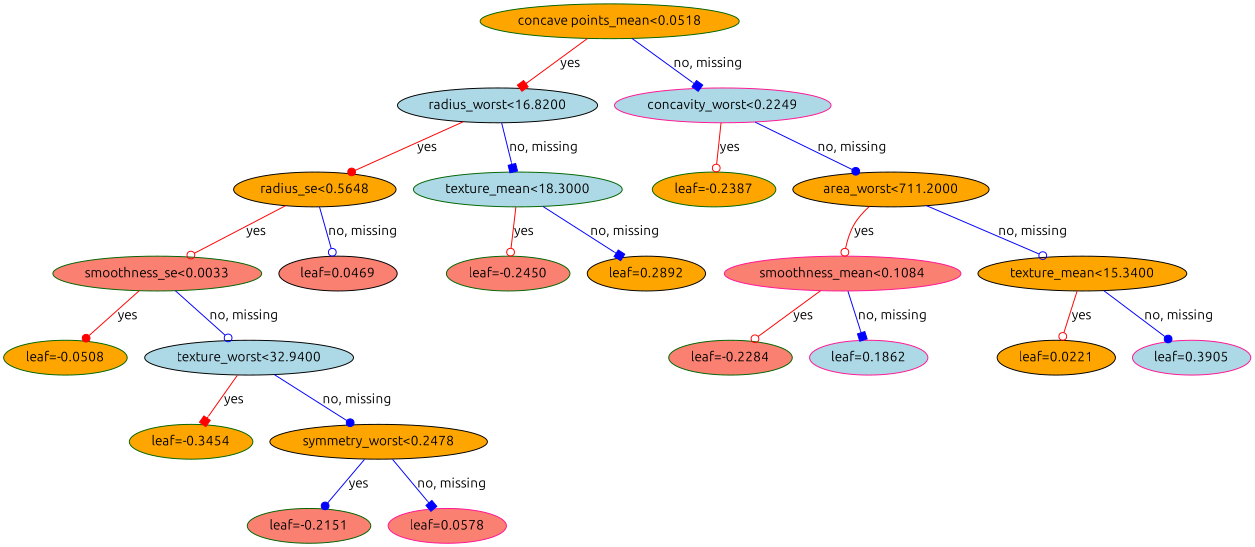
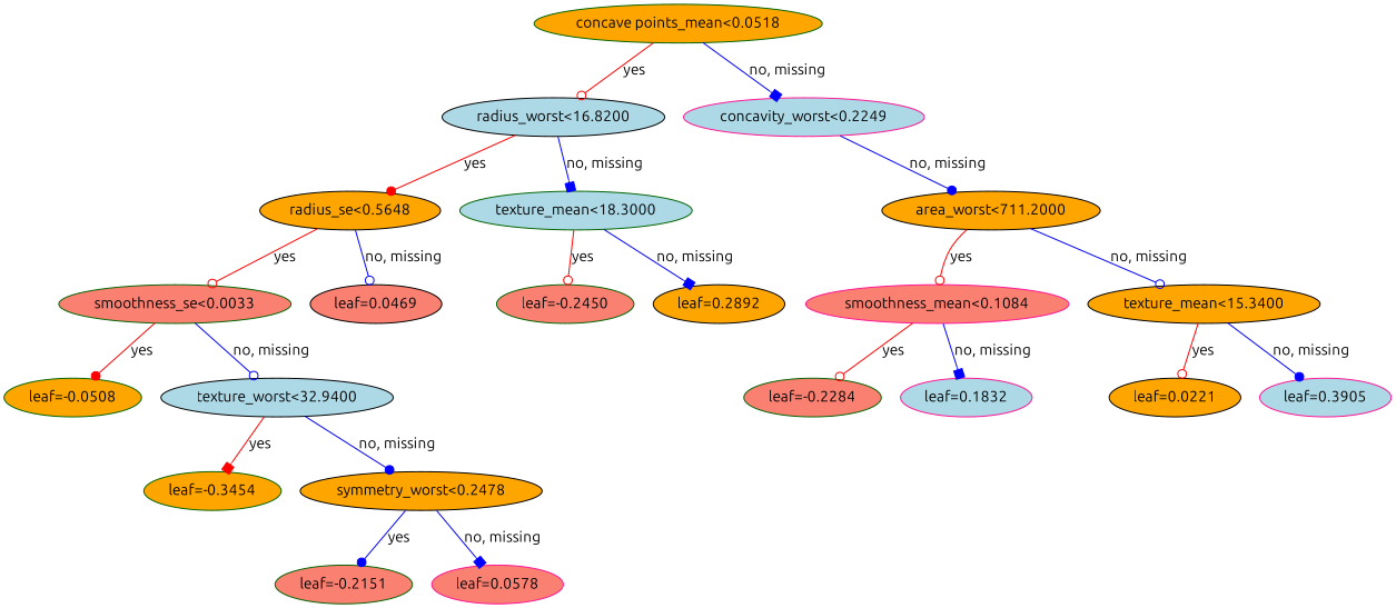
  digraph {
    fontname=Ubuntu
    rankdir=UD
    node [color=darkgreen fillcolor=orange fontname=Ubuntu style=filled]
    edge [arrowhead=odot color="#0000FF" fontname=Ubuntu]
    n1 [label="concave points_mean<0.0518"]
    n2 [color=black fillcolor=lightblue label="radius_worst<16.8200"]
    n3 [color=deeppink fillcolor=lightblue label="concavity_worst<0.2249"]
    n4 [color=black label="radius_se<0.5648"]
    n5 [fillcolor=lightblue label="texture_mean<18.3000"]
-   n6 [label="leaf=-0.2387"]
    n7 [color=black label="area_worst<711.2000"]
    n8 [fillcolor=salmon label="smoothness_se<0.0033"]
    n9 [color=black fillcolor=salmon label="leaf=0.0469"]
    n10 [fillcolor=salmon label="leaf=-0.2450"]
    n11 [color=black label="leaf=0.2892"]
    n12 [color=deeppink fillcolor=salmon label="smoothness_mean<0.1084"]
    n13 [color=black label="texture_mean<15.3400"]
    n14 [label="leaf=-0.0508"]
    n15 [color=black fillcolor=lightblue label="texture_worst<32.9400"]
    n16 [label="leaf=-0.3454"]
    n17 [color=black label="symmetry_worst<0.2478"]
    n18 [fillcolor=salmon label="leaf=-0.2151"]
    n19 [color=deeppink fillcolor=salmon label="leaf=0.0578"]
    n20 [fillcolor=salmon label="leaf=-0.2284"]
-   n21 [color=deeppink fillcolor=lightblue label="leaf=0.1862"]
+   n21 [color=deeppink fillcolor=lightblue label="leaf=0.1832"]
    n22 [color=black label="leaf=0.0221"]
    n23 [color=deeppink fillcolor=lightblue label="leaf=0.3905"]
-   n1 -> n2 [arrowhead=box color="#FF0000" label=yes]
+   n1 -> n2 [color="#FF0000" label=yes]
    n1 -> n3 [arrowhead=box label="no, missing"]
    n2 -> n4 [arrowhead=dot color="#FF0000" label=yes]
    n2 -> n5 [arrowhead=box label="no, missing"]
-   n3 -> n6 [color="#FF0000" label=yes]
    n3 -> n7 [arrowhead=dot label="no, missing"]
    n4 -> n8 [color="#FF0000" label=yes]
    n4 -> n9 [label="no, missing"]
    n5 -> n10 [color="#FF0000" label=yes]
    n5 -> n11 [arrowhead=box label="no, missing"]
    n7 -> n12 [color="#FF0000" label=yes]
    n7 -> n13 [label="no, missing"]
    n8 -> n14 [arrowhead=dot color="#FF0000" label=yes]
    n8 -> n15 [label="no, missing"]
    n12 -> n20 [color="#FF0000" label=yes]
    n12 -> n21 [arrowhead=box label="no, missing"]
    n13 -> n22 [color="#FF0000" label=yes]
    n13 -> n23 [arrowhead=dot label="no, missing"]
    n15 -> n16 [arrowhead=box color="#FF0000" label=yes]
    n15 -> n17 [arrowhead=dot label="no, missing"]
    n17 -> n18 [arrowhead=dot label=yes]
    n17 -> n19 [arrowhead=box label="no, missing"]
  }
